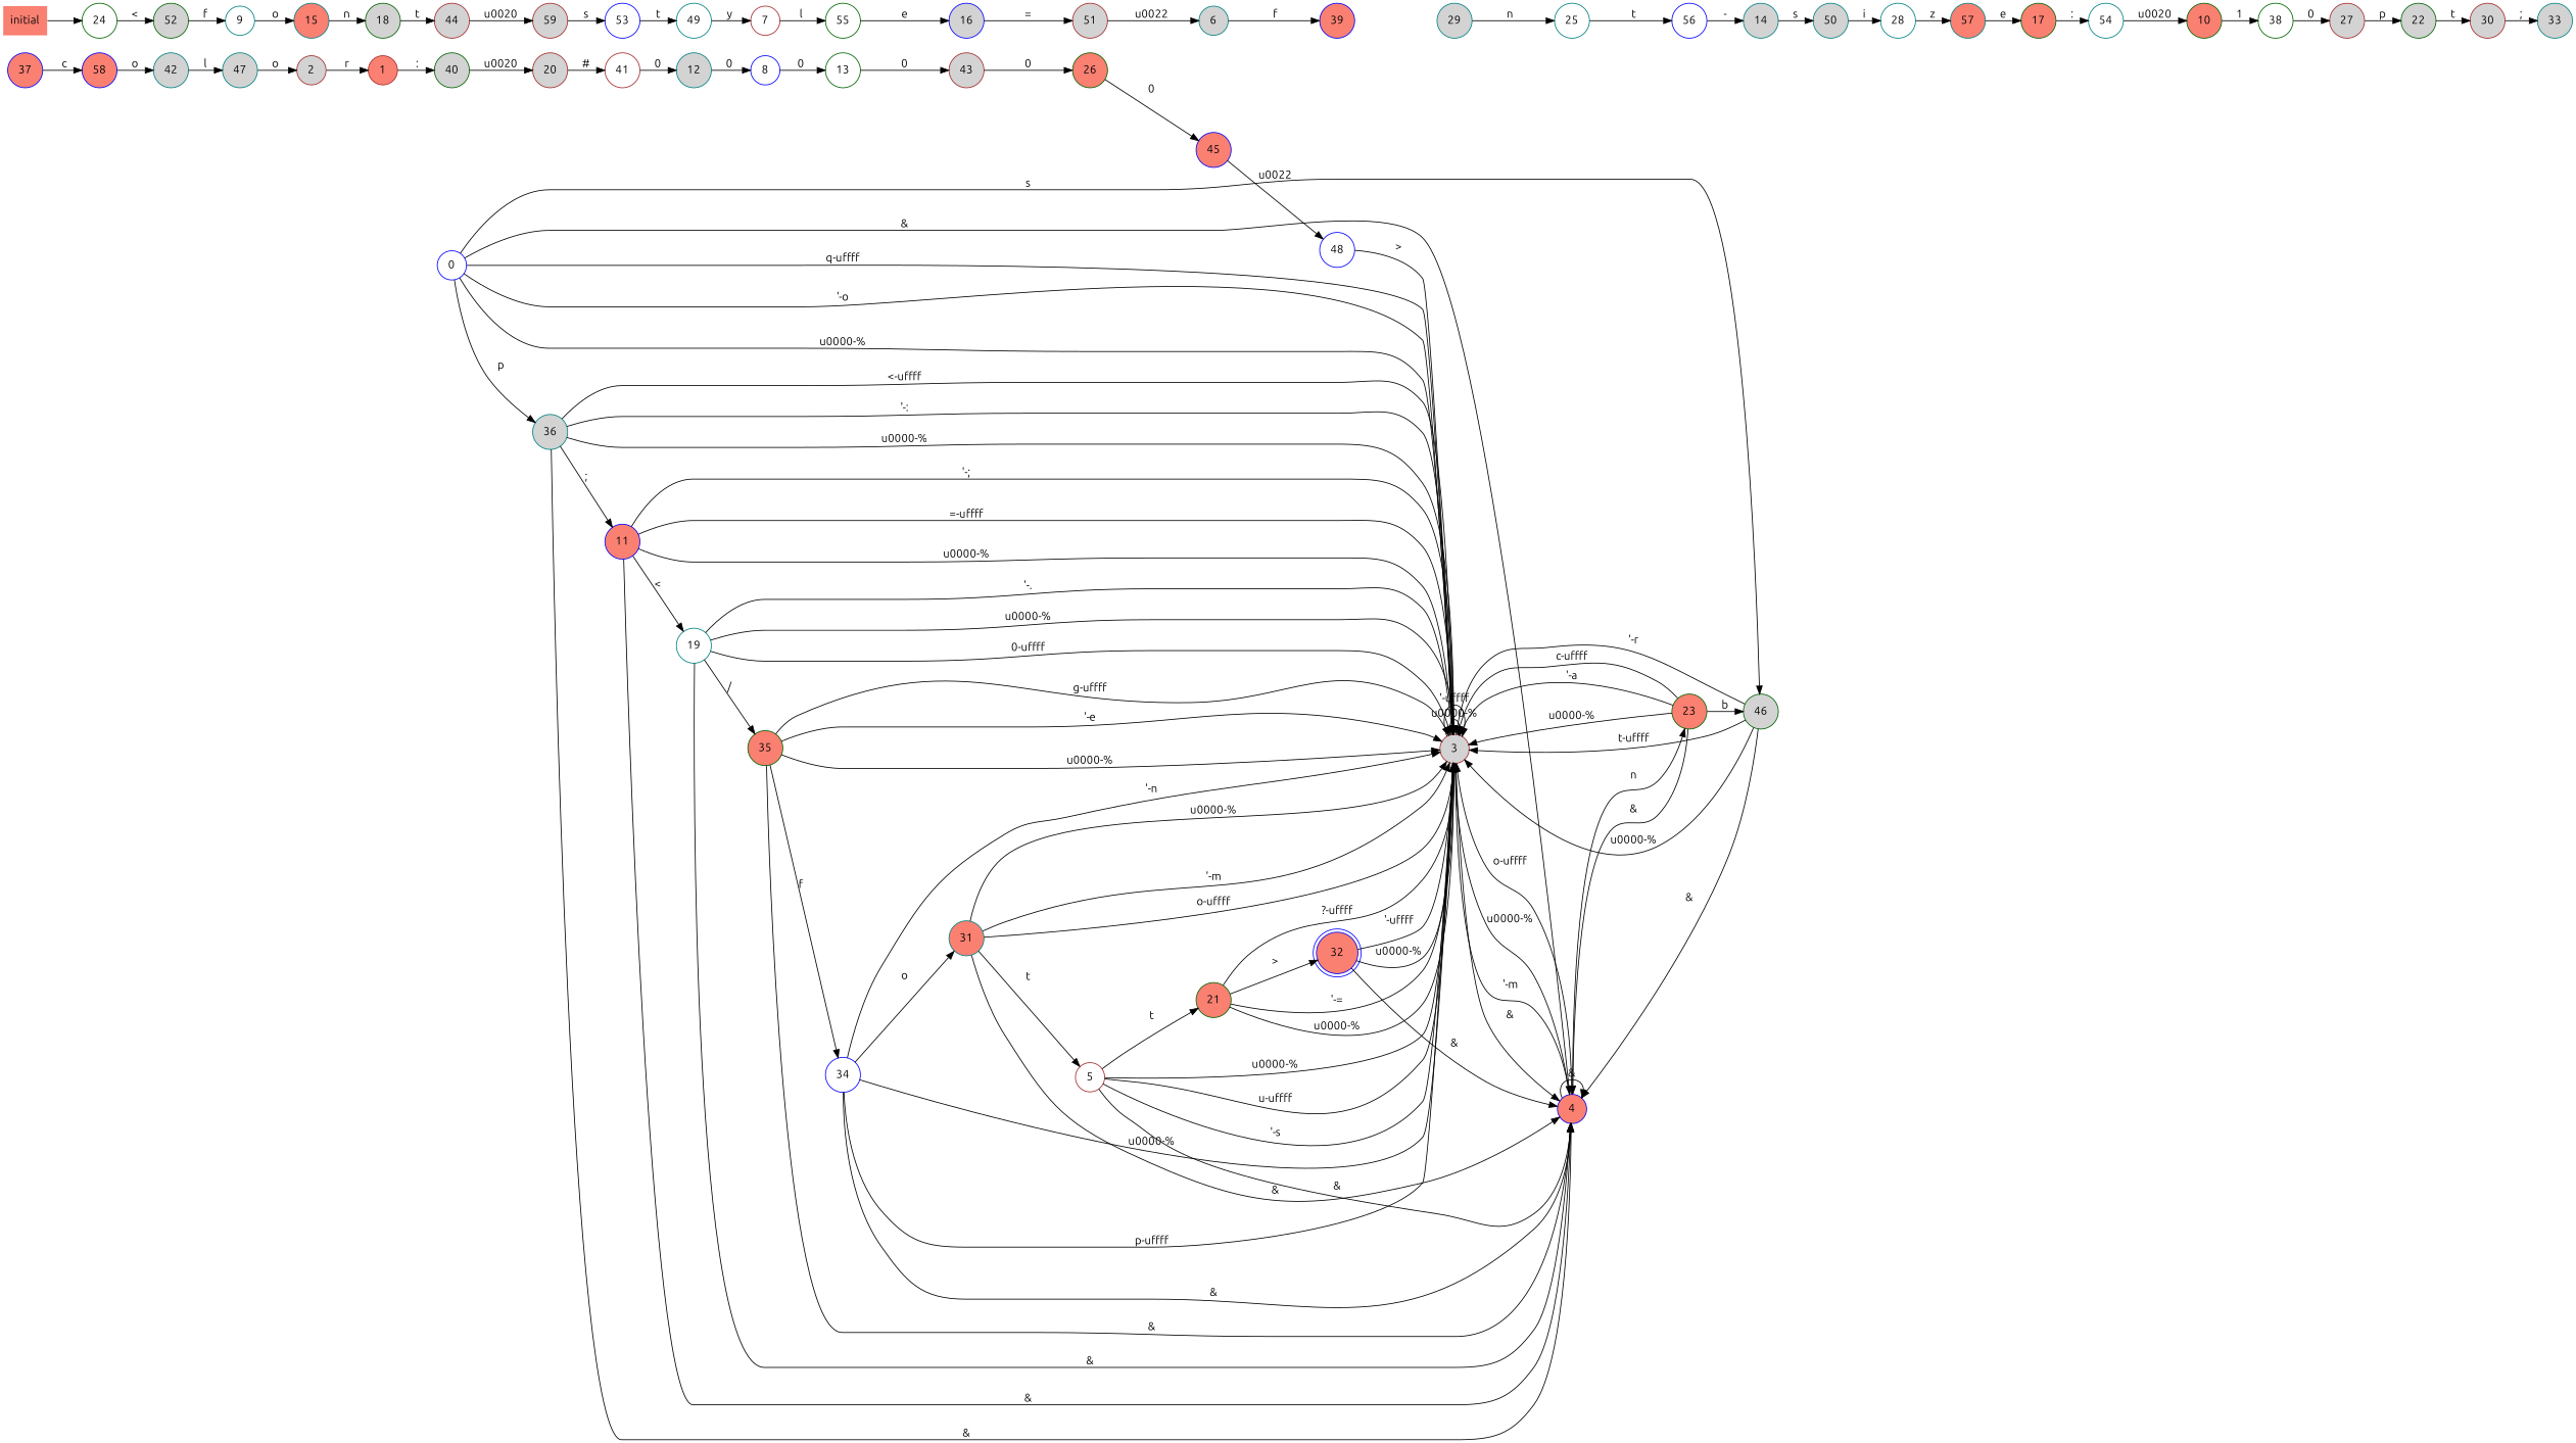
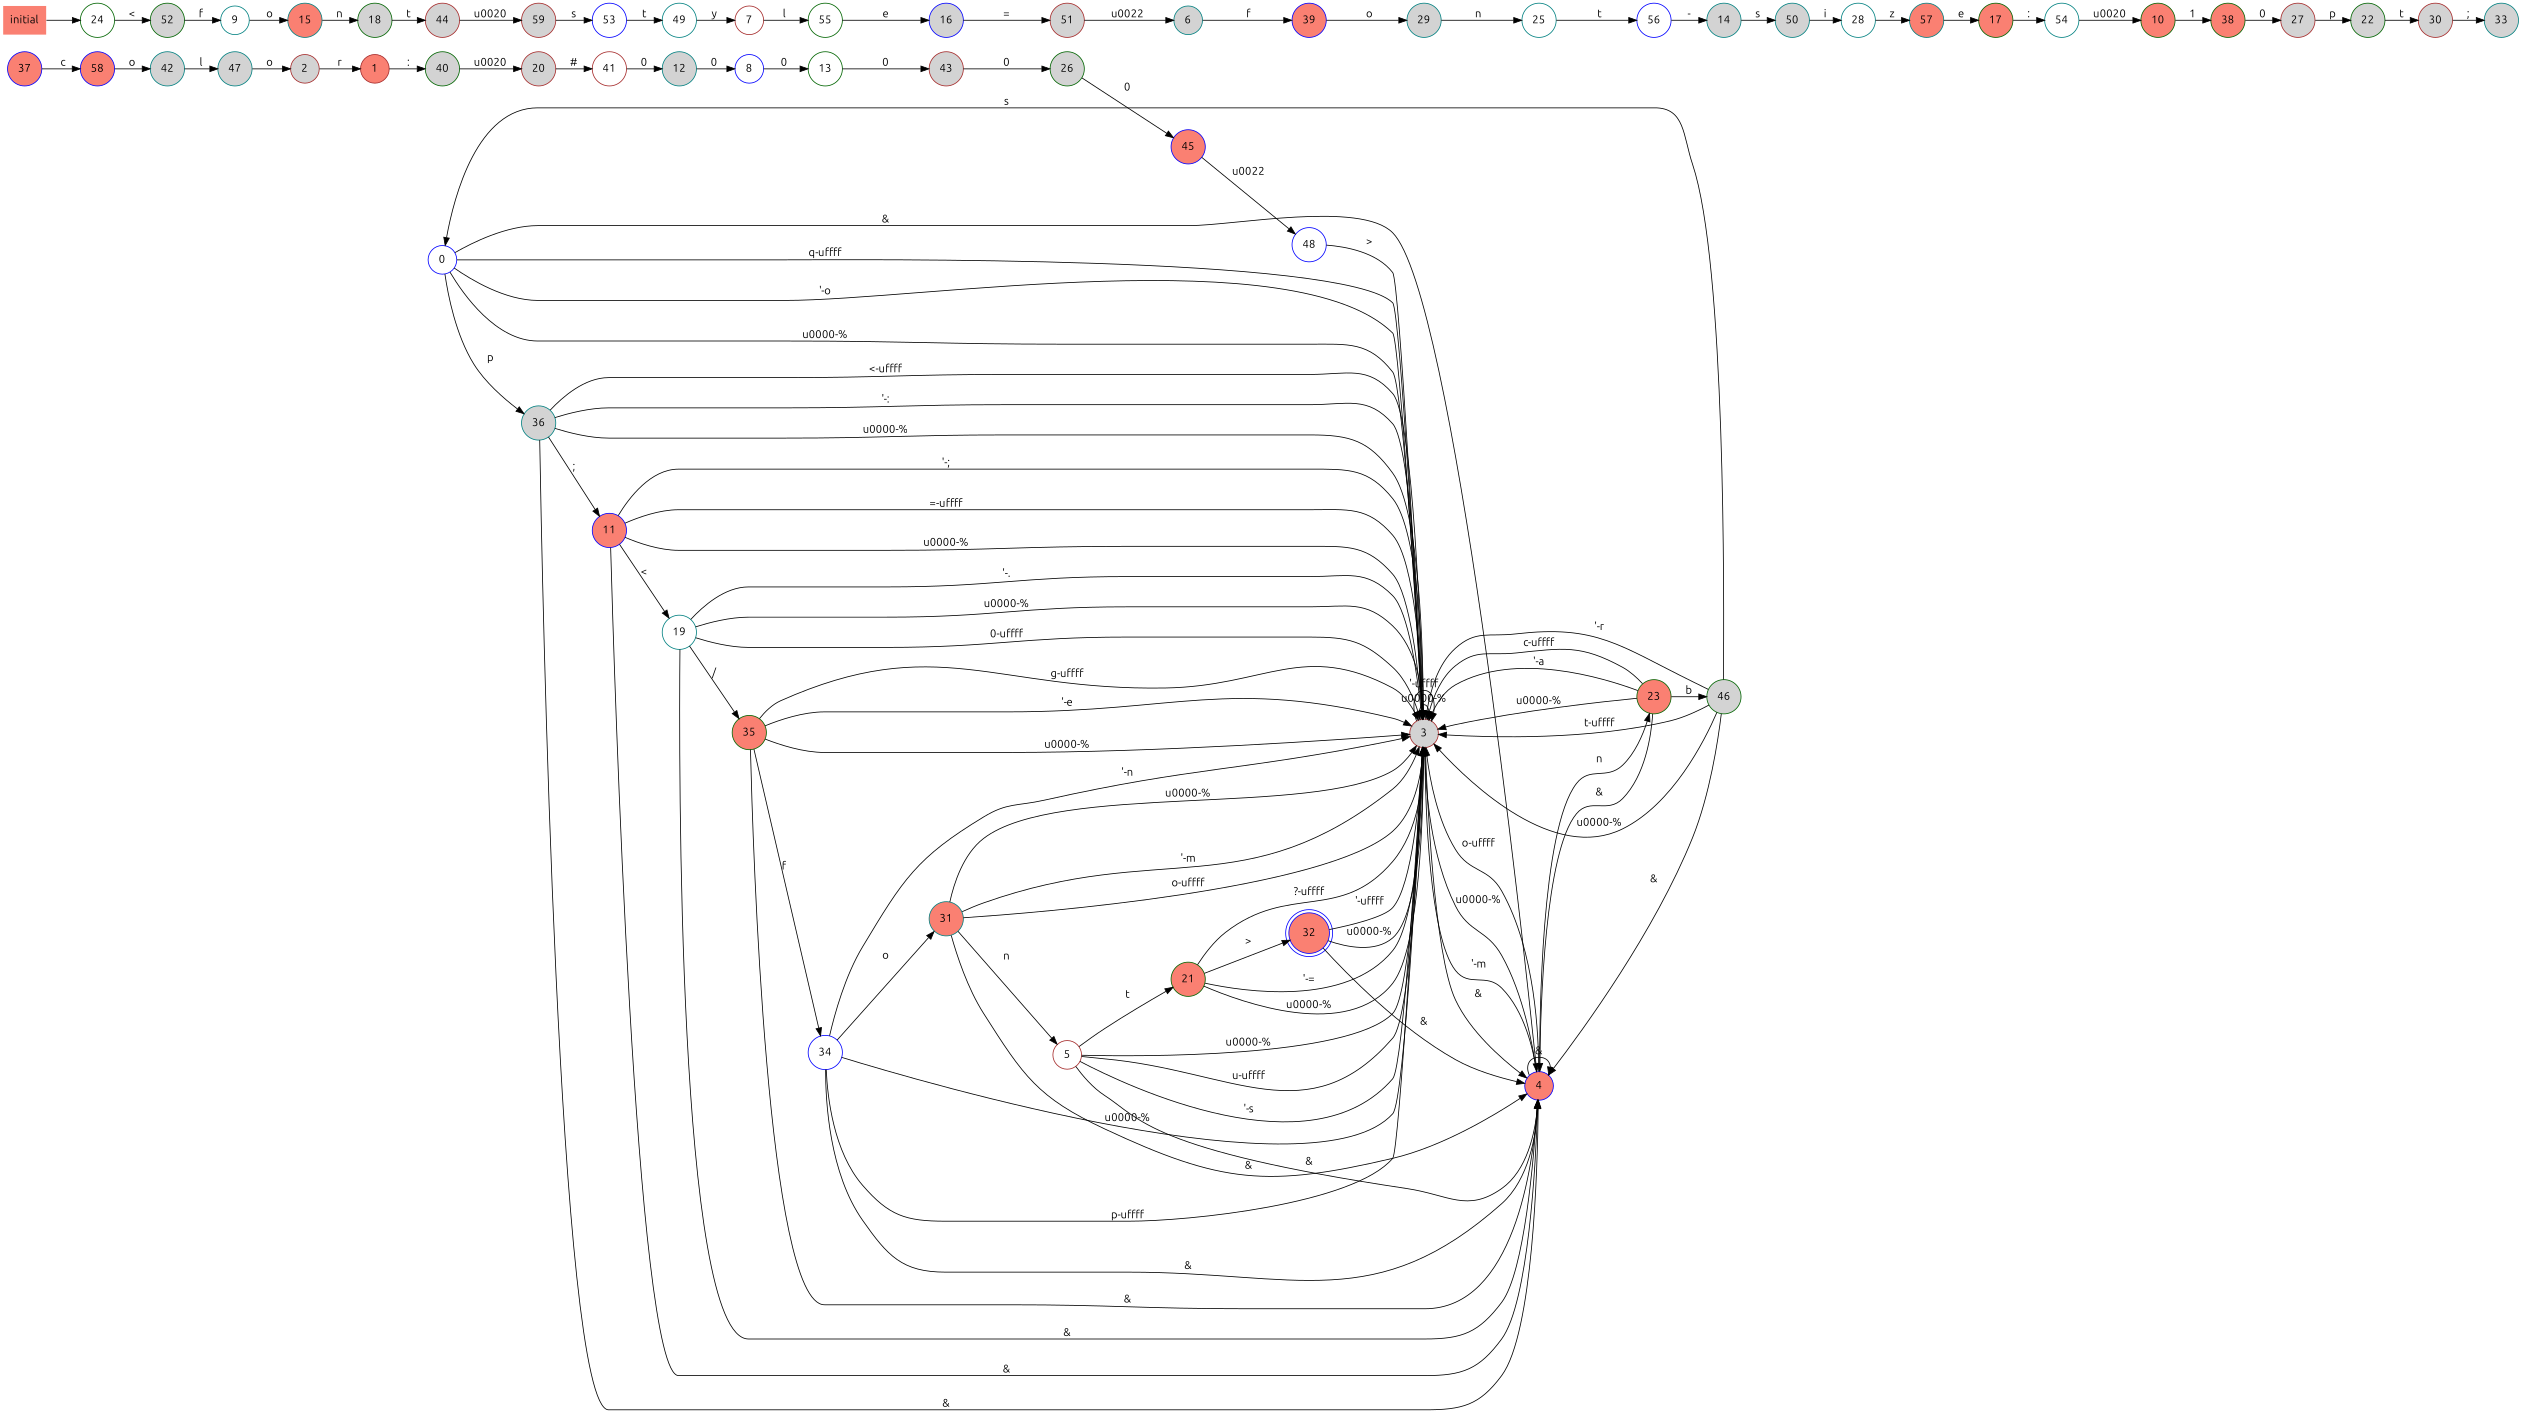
  digraph {
    fontname=Ubuntu
    rankdir=LR
    node [color=teal fillcolor=lightgrey fontname=Ubuntu shape=circle style=filled]
    edge [fontname=Ubuntu]
    0 [color=blue fillcolor=white]
    3 [color=brown]
    4 [color=blue fillcolor=salmon]
    36
    23 [color=darkgreen fillcolor=salmon]
    11 [color=blue fillcolor=salmon]
    46 [color=darkgreen]
    19 [fillcolor=white]
    1 [color=brown fillcolor=salmon]
    40 [color=darkgreen]
    20 [color=brown]
    41 [color=brown fillcolor=white]
    2 [color=brown]
    5 [color=brown fillcolor=white]
    21 [color=darkgreen fillcolor=salmon]
    32 [color=blue fillcolor=salmon shape=doublecircle]
    39 [color=blue fillcolor=salmon]
    6
    29
    25 [fillcolor=white]
    7 [color=brown fillcolor=white]
    55 [color=darkgreen fillcolor=white]
    16 [color=blue]
    51 [color=brown]
    8 [color=blue fillcolor=white]
    13 [color=darkgreen fillcolor=white]
    43 [color=brown]
-   26 [color=darkgreen fillcolor=salmon]
+   26 [color=darkgreen]
    9 [fillcolor=white]
    15 [fillcolor=salmon]
    18 [color=darkgreen]
    44 [color=brown]
    10 [color=darkgreen fillcolor=salmon]
-   38 [color=darkgreen fillcolor=white]
+   38 [color=darkgreen fillcolor=salmon]
    27 [color=brown]
    22 [color=darkgreen]
    35 [color=darkgreen fillcolor=salmon]
    34 [color=blue fillcolor=white]
    12
    45 [color=blue fillcolor=salmon]
    14
    50
    28 [fillcolor=white]
    57 [fillcolor=salmon]
    59 [color=brown]
    17 [color=darkgreen fillcolor=salmon]
    54 [fillcolor=white]
    53 [color=blue fillcolor=white]
    31 [fillcolor=salmon]
    30 [color=brown]
    33
    24 [color=darkgreen fillcolor=white]
    52 [color=darkgreen]
    initial [fillcolor=salmon shape=plaintext]
    56 [color=blue fillcolor=white]
    48 [color=blue fillcolor=white]
    37 [color=blue fillcolor=salmon]
    58 [color=blue fillcolor=salmon]
    42
    47
    49 [fillcolor=white]
    0 -> 3 [label="q-\uffff"]
    0 -> 3 [label="'-o"]
    0 -> 3 [label="\u0000-%"]
    0 -> 4 [label="&"]
    0 -> 36 [label=p]
    3 -> 3 [label="\u0000-%"]
    3 -> 3 [label="'-\uffff"]
    3 -> 4 [label="&"]
    4 -> 3 [label="o-\uffff"]
    4 -> 3 [label="\u0000-%"]
    4 -> 3 [label="'-m"]
    4 -> 4 [label="&"]
    4 -> 23 [label=n]
    36 -> 3 [label="<-\uffff"]
    36 -> 3 [label="'-:"]
    36 -> 3 [label="\u0000-%"]
    36 -> 4 [label="&"]
    36 -> 11 [label=";"]
    23 -> 3 [label="'-a"]
    23 -> 3 [label="\u0000-%"]
    23 -> 3 [label="c-\uffff"]
    23 -> 4 [label="&"]
    23 -> 46 [label=b]
    11 -> 3 [label="'-;"]
    11 -> 3 [label="=-\uffff"]
    11 -> 3 [label="\u0000-%"]
    11 -> 4 [label="&"]
    11 -> 19 [label="<"]
-   0 -> 46 [label=s]
+   46 -> 0 [label=s]
    46 -> 3 [label="t-\uffff"]
    46 -> 3 [label="\u0000-%"]
    46 -> 3 [label="'-r"]
    46 -> 4 [label="&"]
    19 -> 3 [label="'-."]
    19 -> 3 [label="\u0000-%"]
    19 -> 3 [label="0-\uffff"]
    19 -> 4 [label="&"]
    19 -> 35 [label="/"]
    1 -> 40 [label=":"]
    40 -> 20 [label="\u0020"]
    20 -> 41 [label="#"]
    41 -> 12 [label=0]
    2 -> 1 [label=r]
    5 -> 3 [label="\u0000-%"]
    5 -> 3 [label="u-\uffff"]
    5 -> 3 [label="'-s"]
    5 -> 4 [label="&"]
    5 -> 21 [label=t]
    21 -> 3 [label="'-="]
    21 -> 3 [label="\u0000-%"]
    21 -> 3 [label="?-\uffff"]
    21 -> 32 [label=">"]
    32 -> 3 [label="\u0000-%"]
    32 -> 3 [label="'-\uffff"]
    32 -> 4 [label="&"]
+   39 -> 29 [label=o]
    6 -> 39 [label=f]
    29 -> 25 [label=n]
    25 -> 56 [label=t]
    7 -> 55 [label=l]
    55 -> 16 [label=e]
    16 -> 51 [label="="]
    51 -> 6 [label="\u0022"]
    8 -> 13 [label=0]
    13 -> 43 [label=0]
    43 -> 26 [label=0]
    26 -> 45 [label=0]
    9 -> 15 [label=o]
    15 -> 18 [label=n]
    18 -> 44 [label=t]
    44 -> 59 [label="\u0020"]
    10 -> 38 [label=1]
    38 -> 27 [label=0]
    27 -> 22 [label=p]
    22 -> 30 [label=t]
    35 -> 3 [label="g-\uffff"]
    35 -> 3 [label="'-e"]
    35 -> 3 [label="\u0000-%"]
    35 -> 4 [label="&"]
    35 -> 34 [label=f]
    34 -> 3 [label="p-\uffff"]
    34 -> 3 [label="'-n"]
    34 -> 3 [label="\u0000-%"]
    34 -> 4 [label="&"]
    34 -> 31 [label=o]
    12 -> 8 [label=0]
    45 -> 48 [label="\u0022"]
    14 -> 50 [label=s]
    50 -> 28 [label=i]
    28 -> 57 [label=z]
    57 -> 17 [label=e]
    59 -> 53 [label=s]
    17 -> 54 [label=":"]
    54 -> 10 [label="\u0020"]
    53 -> 49 [label=t]
    31 -> 3 [label="o-\uffff"]
    31 -> 3 [label="\u0000-%"]
    31 -> 3 [label="'-m"]
    31 -> 4 [label="&"]
-   31 -> 5 [label=t]
+   31 -> 5 [label=n]
    30 -> 33 [label=";"]
    24 -> 52 [label="<"]
    52 -> 9 [label=f]
    initial -> 24
    56 -> 14 [label="-"]
    48 -> 3 [label=">"]
    37 -> 58 [label=c]
    58 -> 42 [label=o]
    42 -> 47 [label=l]
    47 -> 2 [label=o]
    49 -> 7 [label=y]
  }
